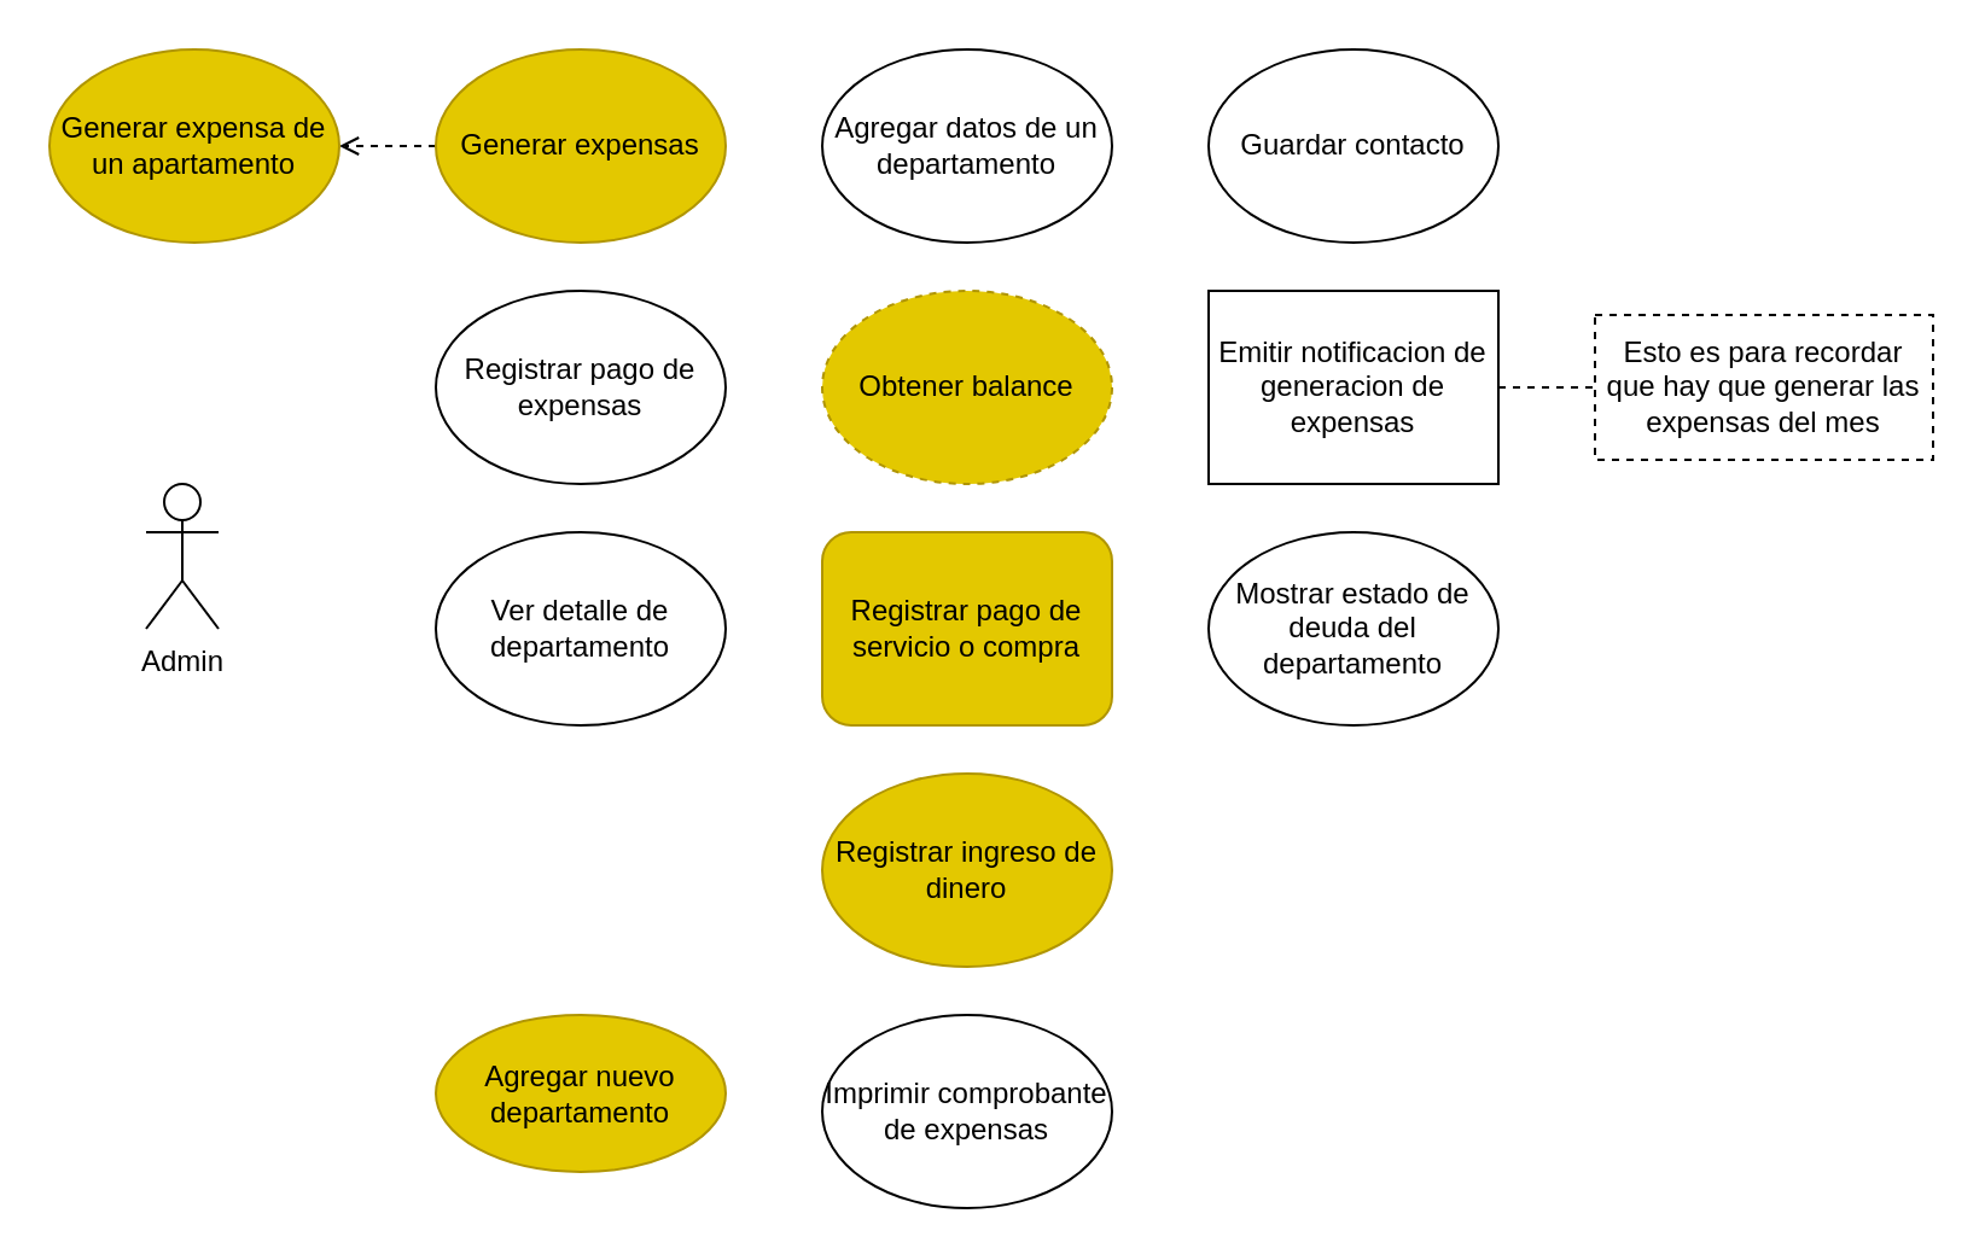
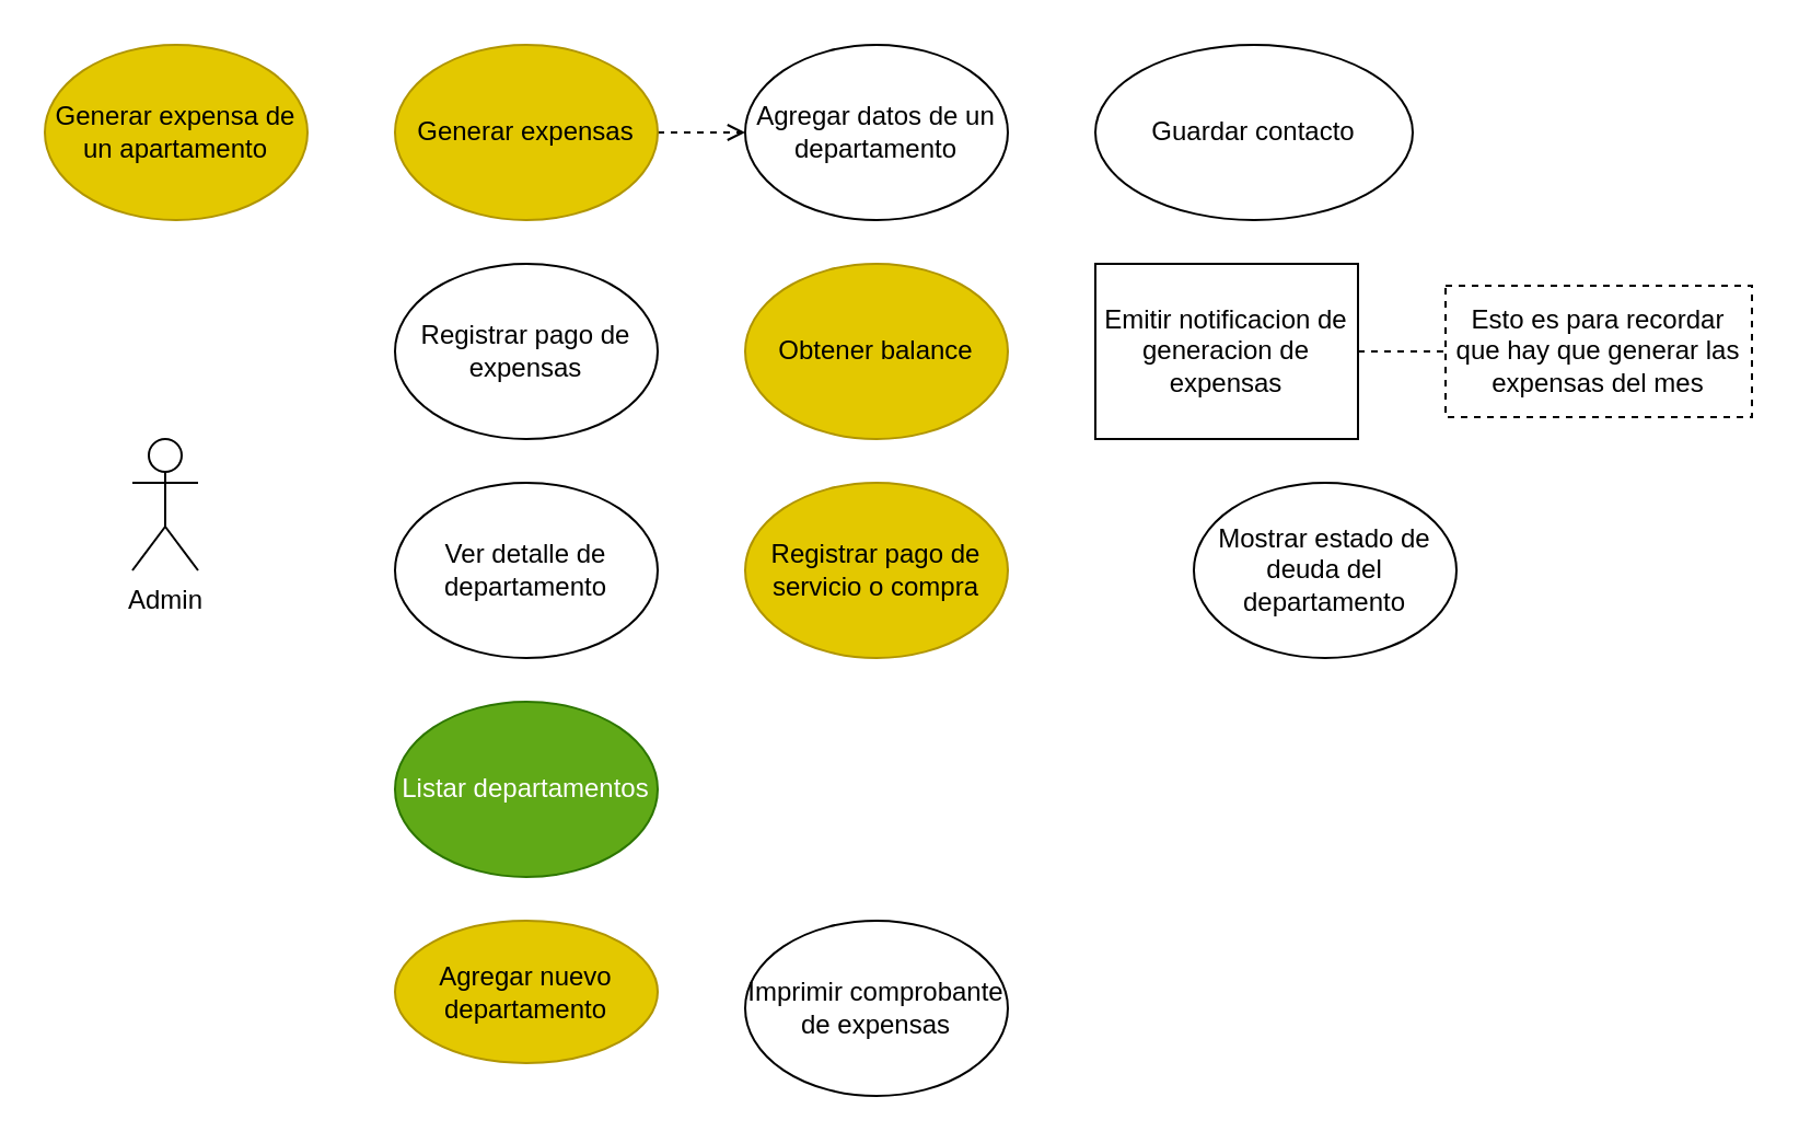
  <mxCell id="0" />
  <mxCell id="1" parent="0" />
  <mxCell id="2" value="Admin" style="shape=umlActor;verticalLabelPosition=bottom;verticalAlign=top;html=1;outlineConnect=0;" parent="1" vertex="1"><mxGeometry x="60" y="200" width="30" height="60" as="geometry" /></mxCell>
- <mxCell id="3" style="edgeStyle=none;html=1;dashed=1;entryX=1;entryY=0.5;entryDx=0;entryDy=0;endArrow=open;endFill=0;" parent="1" source="4" target="15" edge="1"><mxGeometry relative="1" as="geometry"><mxPoint x="120" y="60" as="targetPoint" /></mxGeometry></mxCell>
+ <mxCell id="3" style="edgeStyle=none;html=1;dashed=1;endArrow=open;endFill=0;" parent="1" source="4" target="9" edge="1"><mxGeometry relative="1" as="geometry"><mxPoint x="120" y="60" as="targetPoint" /></mxGeometry></mxCell>
  <mxCell id="4" value="Generar expensas" style="ellipse;whiteSpace=wrap;html=1;fillColor=#e3c800;fontColor=#000000;strokeColor=#B09500;" parent="1" vertex="1"><mxGeometry x="180" y="20" width="120" height="80" as="geometry" /></mxCell>
  <mxCell id="5" value="Registrar pago de expensas" style="ellipse;whiteSpace=wrap;html=1;" parent="1" vertex="1"><mxGeometry x="180" y="120" width="120" height="80" as="geometry" /></mxCell>
  <mxCell id="6" value="Ver detalle de departamento" style="ellipse;whiteSpace=wrap;html=1;" parent="1" vertex="1"><mxGeometry x="180" y="220" width="120" height="80" as="geometry" /></mxCell>
+ <mxCell id="7" value="Listar departamentos" style="ellipse;whiteSpace=wrap;html=1;fillColor=#60a917;fontColor=#ffffff;strokeColor=#2D7600;" parent="1" vertex="1"><mxGeometry x="180" y="320" width="120" height="80" as="geometry" /></mxCell>
  <mxCell id="8" value="Agregar nuevo departamento" style="ellipse;whiteSpace=wrap;html=1;fillColor=#e3c800;fontColor=#000000;strokeColor=#B09500;" parent="1" vertex="1"><mxGeometry x="180" y="420" width="120" height="65" as="geometry" /></mxCell>
  <mxCell id="9" value="Agregar datos de un departamento" style="ellipse;whiteSpace=wrap;html=1;" parent="1" vertex="1"><mxGeometry x="340" y="20" width="120" height="80" as="geometry" /></mxCell>
- <mxCell id="10" value="Obtener balance" style="ellipse;whiteSpace=wrap;html=1;fillColor=#e3c800;fontColor=#000000;strokeColor=#B09500;dashed=1;" parent="1" vertex="1"><mxGeometry x="340" y="120" width="120" height="80" as="geometry" /></mxCell>
- <mxCell id="11" value="Registrar pago de servicio o compra" style="whiteSpace=wrap;html=1;fillColor=#e3c800;fontColor=#000000;strokeColor=#B09500;rounded=1;" parent="1" vertex="1"><mxGeometry x="340" y="220" width="120" height="80" as="geometry" /></mxCell>
- <mxCell id="12" value="Registrar ingreso de dinero" style="ellipse;whiteSpace=wrap;html=1;fillColor=#e3c800;fontColor=#000000;strokeColor=#B09500;" parent="1" vertex="1"><mxGeometry x="340" y="320" width="120" height="80" as="geometry" /></mxCell>
+ <mxCell id="10" value="Obtener balance" style="ellipse;whiteSpace=wrap;html=1;fillColor=#e3c800;fontColor=#000000;strokeColor=#B09500;" parent="1" vertex="1"><mxGeometry x="340" y="120" width="120" height="80" as="geometry" /></mxCell>
+ <mxCell id="11" value="Registrar pago de servicio o compra" style="ellipse;whiteSpace=wrap;html=1;fillColor=#e3c800;fontColor=#000000;strokeColor=#B09500;" parent="1" vertex="1"><mxGeometry x="340" y="220" width="120" height="80" as="geometry" /></mxCell>
  <mxCell id="13" value="Imprimir comprobante de expensas" style="ellipse;whiteSpace=wrap;html=1;" parent="1" vertex="1"><mxGeometry x="340" y="420" width="120" height="80" as="geometry" /></mxCell>
- <mxCell id="14" value="Guardar contacto" style="ellipse;whiteSpace=wrap;html=1;" parent="1" vertex="1"><mxGeometry x="500" y="20" width="120" height="80" as="geometry" /></mxCell>
+ <mxCell id="14" value="Guardar contacto" style="ellipse;whiteSpace=wrap;html=1;" parent="1" vertex="1"><mxGeometry x="500" y="20" width="145" height="80" as="geometry" /></mxCell>
  <mxCell id="15" value="Generar expensa de un apartamento" style="ellipse;whiteSpace=wrap;html=1;fillColor=#e3c800;fontColor=#000000;strokeColor=#B09500;" parent="1" vertex="1"><mxGeometry y="20" width="120" height="80" as="geometry" x="20" /></mxCell>
  <mxCell id="16" style="edgeStyle=none;html=1;entryX=0;entryY=0.5;entryDx=0;entryDy=0;dashed=1;strokeColor=none;" parent="1" source="18" target="19" edge="1"><mxGeometry relative="1" as="geometry" /></mxCell>
  <mxCell id="17" style="edgeStyle=none;html=1;entryX=0;entryY=0.5;entryDx=0;entryDy=0;dashed=1;endArrow=none;endFill=0;" parent="1" source="18" target="19" edge="1"><mxGeometry relative="1" as="geometry" /></mxCell>
  <mxCell id="18" value="Emitir notificacion de generacion de expensas" style="whiteSpace=wrap;html=1;rounded=0;" parent="1" vertex="1"><mxGeometry x="500" y="120" width="120" height="80" as="geometry" /></mxCell>
  <mxCell id="19" value="Esto es para recordar que hay que generar las expensas del mes" style="rounded=0;whiteSpace=wrap;html=1;dashed=1;" parent="1" vertex="1"><mxGeometry x="660" y="130" width="140" height="60" as="geometry" /></mxCell>
- <mxCell id="20" value="Mostrar estado de deuda del departamento" style="ellipse;whiteSpace=wrap;html=1;" parent="1" vertex="1"><mxGeometry x="500" y="220" width="120" height="80" as="geometry" /></mxCell>
+ <mxCell id="20" value="Mostrar estado de deuda del departamento" style="ellipse;whiteSpace=wrap;html=1;" parent="1" vertex="1"><mxGeometry x="545" y="220" width="120" height="80" as="geometry" /></mxCell>
